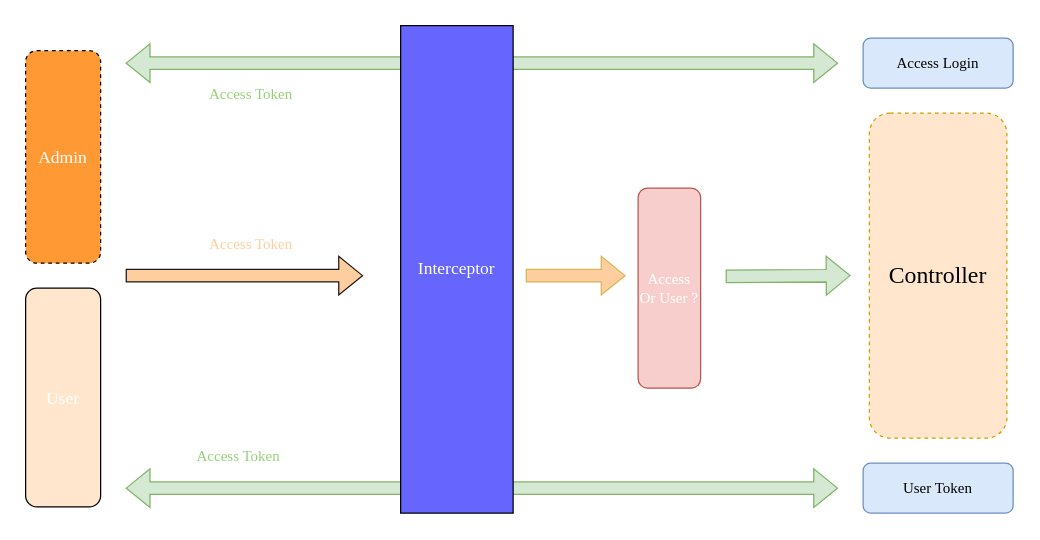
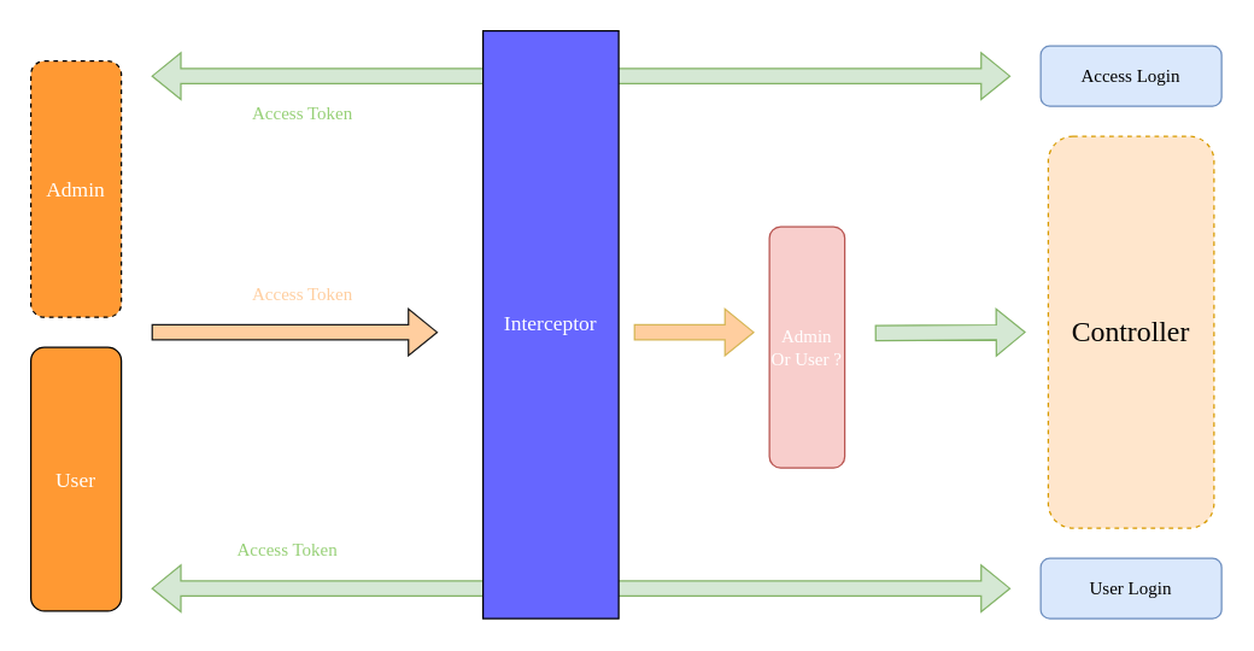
  <mxCell id="0" />
  <mxCell id="1" parent="0" />
  <mxCell id="2" value="" style="shape=flexArrow;endArrow=classic;html=1;rounded=0;strokeColor=#82b366;fontSize=14;fontColor=#FFFFFF;fillColor=#d5e8d4;startArrow=block;" edge="1" parent="1"><mxGeometry width="50" height="50" relative="1" as="geometry"><mxPoint x="100" y="390" as="sourcePoint" /><mxPoint x="670" y="390" as="targetPoint" /></mxGeometry></mxCell>
  <mxCell id="3" value="" style="shape=flexArrow;endArrow=classic;html=1;rounded=0;strokeColor=#82b366;fontSize=14;fontColor=#FFFFFF;fillColor=#d5e8d4;startArrow=block;" edge="1" parent="1"><mxGeometry width="50" height="50" relative="1" as="geometry"><mxPoint x="100" y="50" as="sourcePoint" /><mxPoint x="670" y="50" as="targetPoint" /></mxGeometry></mxCell>
  <mxCell id="4" value="Interceptor" style="rounded=0;fontSize=14;fillColor=#6666FF;fontColor=#FFFFFF;whiteSpace=wrap;html=1;fontFamily=Comic Sans MS;" parent="1" vertex="1"><mxGeometry x="320" y="20" width="90" height="390" as="geometry" /></mxCell>
- <mxCell id="5" value="&lt;font face=&quot;Comic Sans MS&quot;&gt;User&lt;/font&gt;" style="rounded=1;whiteSpace=wrap;html=1;fontSize=14;fillColor=#ffe6cc;fontColor=#FFFFFF;" parent="1" vertex="1"><mxGeometry x="20" y="230" width="60" height="175" as="geometry" /></mxCell>
+ <mxCell id="5" value="&lt;font face=&quot;Comic Sans MS&quot;&gt;User&lt;/font&gt;" style="rounded=1;whiteSpace=wrap;html=1;fontSize=14;fillColor=#FF9933;fontColor=#FFFFFF;" parent="1" vertex="1"><mxGeometry x="20" y="230" width="60" height="175" as="geometry" /></mxCell>
  <mxCell id="6" value="" style="group;fontFamily=Comic Sans MS;" parent="1" vertex="1" connectable="0"><mxGeometry x="100" y="180" width="150" height="40" as="geometry" /></mxCell>
  <mxCell id="7" value="" style="shape=flexArrow;endArrow=classic;html=1;rounded=0;strokeColor=#1A1A1A;fontSize=14;fontColor=#FFFFFF;fillColor=#FFCE9F;" parent="6" edge="1"><mxGeometry width="50" height="50" relative="1" as="geometry"><mxPoint y="40" as="sourcePoint" /><mxPoint x="190" y="40" as="targetPoint" /></mxGeometry></mxCell>
  <mxCell id="8" value="&lt;font face=&quot;Comic Sans MS&quot;&gt;Access Token&lt;/font&gt;" style="text;html=1;align=center;verticalAlign=middle;resizable=0;points=[];autosize=1;strokeColor=none;fillColor=none;fontColor=#FFCE9F;" parent="6" vertex="1"><mxGeometry x="50" width="100" height="30" as="geometry" /></mxCell>
  <mxCell id="9" value="&lt;font face=&quot;Comic Sans MS&quot;&gt;Admin&lt;/font&gt;" style="rounded=1;whiteSpace=wrap;html=1;fontSize=14;fillColor=#FF9933;fontColor=#FFFFFF;dashed=1;" vertex="1" parent="1"><mxGeometry x="20" y="40" width="60" height="170" as="geometry" /></mxCell>
  <mxCell id="10" value="&lt;font face=&quot;Comic Sans MS&quot;&gt;Access Token&lt;/font&gt;" style="text;html=1;align=center;verticalAlign=middle;resizable=0;points=[];autosize=1;strokeColor=none;fillColor=none;fontColor=#97D077;" vertex="1" parent="1"><mxGeometry x="150" y="60" width="100" height="30" as="geometry" /></mxCell>
  <mxCell id="11" value="&lt;font face=&quot;Comic Sans MS&quot;&gt;Access Token&lt;/font&gt;" style="text;html=1;align=center;verticalAlign=middle;resizable=0;points=[];autosize=1;strokeColor=none;fillColor=none;fontColor=#97D077;" vertex="1" parent="1"><mxGeometry x="140" y="350" width="100" height="30" as="geometry" /></mxCell>
- <mxCell id="12" value="Access Or User ?" style="rounded=1;whiteSpace=wrap;html=1;fontFamily=Comic Sans MS;fillColor=#f8cecc;strokeColor=#b85450;fontColor=#FFFFFF;" vertex="1" parent="1"><mxGeometry x="510" y="150" width="50" height="160" as="geometry" /></mxCell>
+ <mxCell id="12" value="Admin Or User ?" style="rounded=1;whiteSpace=wrap;html=1;fontFamily=Comic Sans MS;fillColor=#f8cecc;strokeColor=#b85450;fontColor=#FFFFFF;" vertex="1" parent="1"><mxGeometry x="510" y="150" width="50" height="160" as="geometry" /></mxCell>
  <mxCell id="13" value="" style="shape=flexArrow;endArrow=classic;html=1;rounded=0;strokeColor=#d6b656;fontSize=14;fontColor=#FFFFFF;fillColor=#FFCE9F;" edge="1" parent="1"><mxGeometry width="50" height="50" relative="1" as="geometry"><mxPoint x="420" y="220" as="sourcePoint" /><mxPoint x="500" y="220" as="targetPoint" /></mxGeometry></mxCell>
  <mxCell id="14" value="" style="group" vertex="1" connectable="0" parent="1"><mxGeometry x="690" y="30" width="120" height="380" as="geometry" /></mxCell>
  <mxCell id="15" value="&lt;font face=&quot;Comic Sans MS&quot;&gt;Access Login&lt;/font&gt;" style="rounded=1;whiteSpace=wrap;html=1;fillColor=#dae8fc;strokeColor=#6c8ebf;" vertex="1" parent="14"><mxGeometry width="120" height="40" as="geometry" /></mxCell>
  <mxCell id="16" value="&lt;font face=&quot;Comic Sans MS&quot; style=&quot;font-size: 19px;&quot;&gt;Controller&lt;/font&gt;" style="rounded=1;whiteSpace=wrap;html=1;fillStyle=solid;fillColor=#ffe6cc;strokeColor=#d79b00;dashed=1;" parent="14" vertex="1"><mxGeometry x="5" y="60" width="110" height="260" as="geometry" /></mxCell>
- <mxCell id="17" value="&lt;font face=&quot;Comic Sans MS&quot;&gt;User Token&lt;/font&gt;" style="rounded=1;whiteSpace=wrap;html=1;fillColor=#dae8fc;strokeColor=#6c8ebf;" vertex="1" parent="14"><mxGeometry y="340" width="120" height="40" as="geometry" /></mxCell>
+ <mxCell id="17" value="&lt;font face=&quot;Comic Sans MS&quot;&gt;User Login&lt;/font&gt;" style="rounded=1;whiteSpace=wrap;html=1;fillColor=#dae8fc;strokeColor=#6c8ebf;" vertex="1" parent="14"><mxGeometry y="340" width="120" height="40" as="geometry" /></mxCell>
  <mxCell id="18" value="" style="shape=flexArrow;endArrow=classic;html=1;rounded=0;strokeColor=#82b366;fontSize=14;fontColor=#FFFFFF;fillColor=#d5e8d4;" edge="1" parent="1"><mxGeometry width="50" height="50" relative="1" as="geometry"><mxPoint x="580" y="220.5" as="sourcePoint" /><mxPoint x="680" y="220" as="targetPoint" /></mxGeometry></mxCell>
